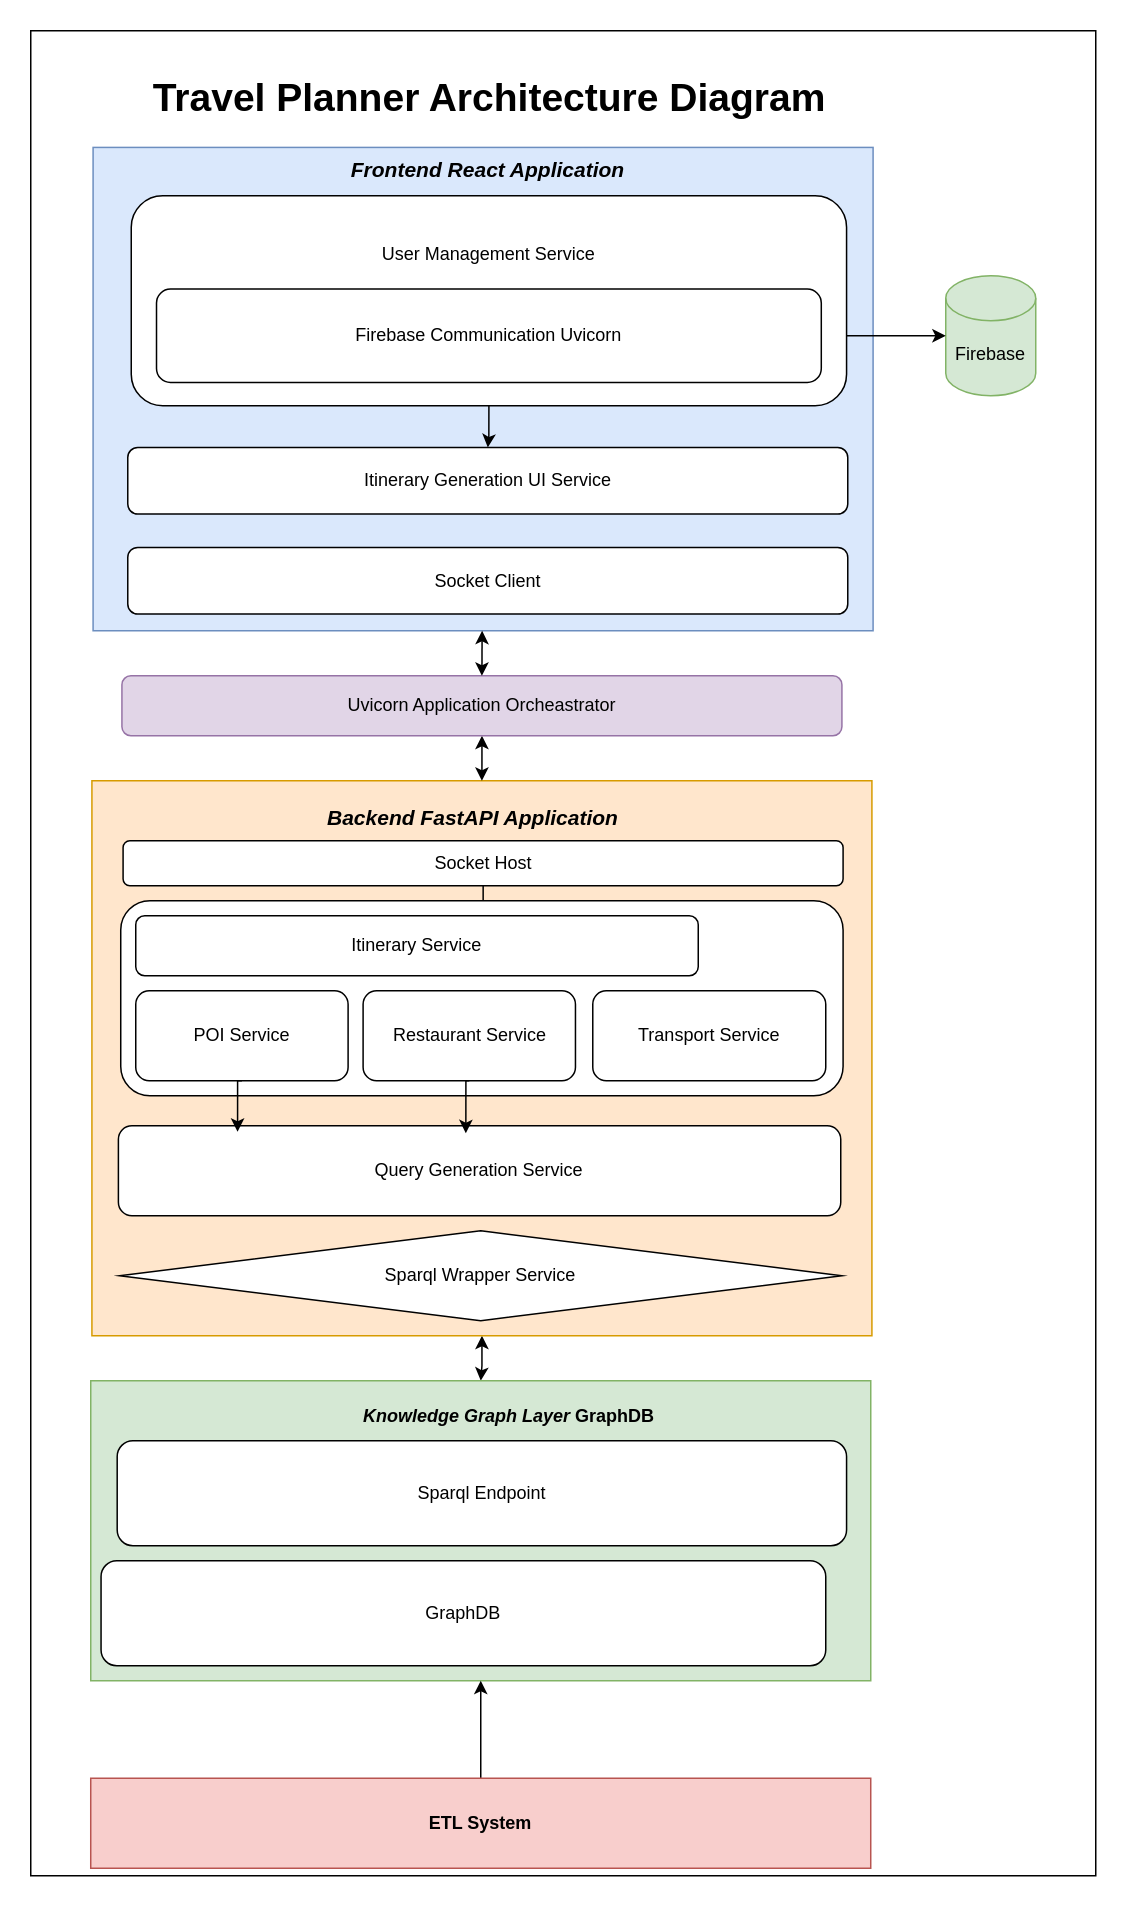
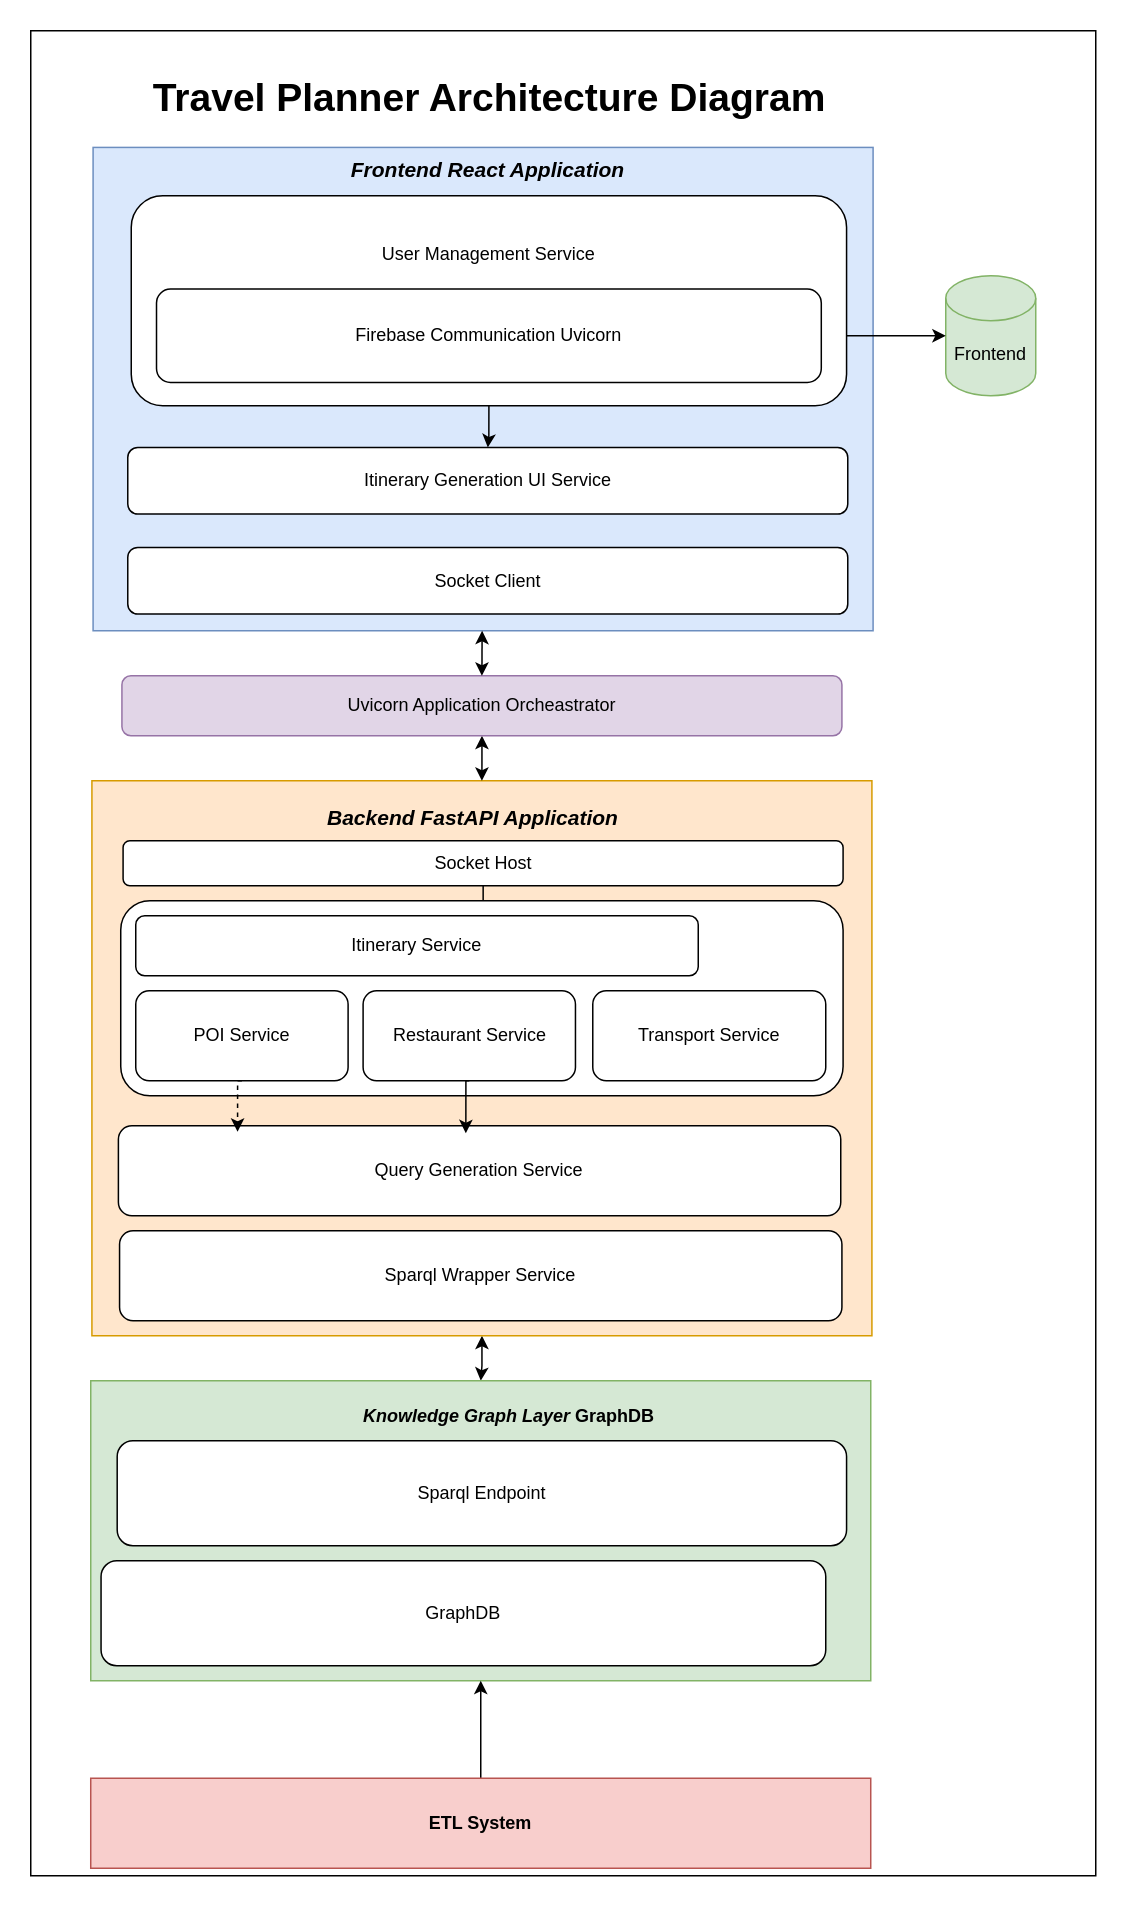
  <mxCell id="0" />
  <mxCell id="1" parent="0" />
  <mxCell id="2" value="" style="rounded=0;whiteSpace=wrap;html=1;" vertex="1" parent="1"><mxGeometry x="20" y="20" width="710" height="1230" as="geometry" /></mxCell>
  <mxCell id="3" style="edgeStyle=orthogonalEdgeStyle;rounded=0;orthogonalLoop=1;jettySize=auto;html=1;startArrow=classic;startFill=1;" edge="1" parent="1" source="4" target="5"><mxGeometry relative="1" as="geometry" /></mxCell>
  <mxCell id="4" value="&lt;b&gt;&lt;i&gt;&lt;font style=&quot;font-size: 14px;&quot;&gt;Frontend React Application&lt;/font&gt;&lt;/i&gt;&lt;/b&gt;" style="rounded=0;whiteSpace=wrap;html=1;fillColor=#ffe6cc;strokeColor=#d79b00;" vertex="1" parent="1"><mxGeometry x="60.78" y="520" width="520" height="370" as="geometry" /></mxCell>
  <mxCell id="5" value="" style="rounded=0;whiteSpace=wrap;html=1;fillColor=#d5e8d4;strokeColor=#82b366;" vertex="1" parent="1"><mxGeometry x="60" y="920" width="520" height="200" as="geometry" /></mxCell>
  <mxCell id="6" value="Sparql Endpoint" style="rounded=1;whiteSpace=wrap;html=1;" vertex="1" parent="1"><mxGeometry x="77.63" y="960" width="486.25" height="70" as="geometry" /></mxCell>
  <mxCell id="7" value="GraphDB" style="rounded=1;whiteSpace=wrap;html=1;" vertex="1" parent="1"><mxGeometry x="66.87" y="1040" width="483.13" height="70" as="geometry" /></mxCell>
  <mxCell id="8" style="edgeStyle=orthogonalEdgeStyle;rounded=0;orthogonalLoop=1;jettySize=auto;html=1;exitX=0.5;exitY=1;exitDx=0;exitDy=0;" edge="1" parent="1" source="2" target="2"><mxGeometry relative="1" as="geometry" /></mxCell>
  <mxCell id="9" style="edgeStyle=orthogonalEdgeStyle;rounded=0;orthogonalLoop=1;jettySize=auto;html=1;entryX=0.5;entryY=1;entryDx=0;entryDy=0;" edge="1" parent="1" source="10" target="5"><mxGeometry relative="1" as="geometry" /></mxCell>
  <mxCell id="10" value="&lt;b&gt;ETL System&lt;/b&gt;" style="rounded=0;whiteSpace=wrap;html=1;fillColor=#f8cecc;strokeColor=#b85450;" vertex="1" parent="1"><mxGeometry x="59.99" y="1185" width="520" height="60" as="geometry" /></mxCell>
- <mxCell id="11" value="Sparql Wrapper Service" style="rhombus;whiteSpace=wrap;html=1;" vertex="1" parent="1"><mxGeometry x="79.21" y="820" width="481.57" height="60" as="geometry" /></mxCell>
+ <mxCell id="11" value="Sparql Wrapper Service" style="rounded=1;whiteSpace=wrap;html=1;" vertex="1" parent="1"><mxGeometry x="79.21" y="820" width="481.57" height="60" as="geometry" /></mxCell>
  <mxCell id="12" value="Query Generation Service" style="rounded=1;whiteSpace=wrap;html=1;" vertex="1" parent="1"><mxGeometry x="78.43" y="750" width="481.57" height="60" as="geometry" /></mxCell>
  <mxCell id="13" style="edgeStyle=orthogonalEdgeStyle;rounded=0;orthogonalLoop=1;jettySize=auto;html=1;entryX=0.5;entryY=0;entryDx=0;entryDy=0;" edge="1" parent="1" source="14" target="16"><mxGeometry relative="1" as="geometry" /></mxCell>
  <mxCell id="14" value="Socket Host" style="rounded=1;whiteSpace=wrap;html=1;" vertex="1" parent="1"><mxGeometry x="81.56" y="560" width="480" height="30" as="geometry" /></mxCell>
  <mxCell id="15" value="" style="group" vertex="1" connectable="0" parent="1"><mxGeometry x="79.99" y="600" width="481.57" height="130" as="geometry" /></mxCell>
  <mxCell id="16" value="" style="rounded=1;whiteSpace=wrap;html=1;" vertex="1" parent="15"><mxGeometry width="481.57" height="130" as="geometry" /></mxCell>
  <mxCell id="17" value="POI Service" style="rounded=1;whiteSpace=wrap;html=1;" vertex="1" parent="15"><mxGeometry x="10.01" y="60" width="141.57" height="60" as="geometry" /></mxCell>
  <mxCell id="18" value="Restaurant Service" style="rounded=1;whiteSpace=wrap;html=1;" vertex="1" parent="15"><mxGeometry x="161.58" y="60" width="141.57" height="60" as="geometry" /></mxCell>
  <mxCell id="19" value="Transport Service" style="rounded=1;whiteSpace=wrap;html=1;" vertex="1" parent="15"><mxGeometry x="314.69" y="60" width="155.32" height="60" as="geometry" /></mxCell>
  <mxCell id="20" value="Itinerary Service" style="rounded=1;whiteSpace=wrap;html=1;" vertex="1" parent="15"><mxGeometry x="10.01" y="10" width="375" height="40" as="geometry" /></mxCell>
  <mxCell id="21" value="" style="group" vertex="1" connectable="0" parent="1"><mxGeometry x="61.56" y="220" width="520" height="200.0" as="geometry" /></mxCell>
  <mxCell id="22" value="" style="rounded=0;whiteSpace=wrap;html=1;fillColor=#dae8fc;strokeColor=#6c8ebf;" vertex="1" parent="21"><mxGeometry y="-122.22" width="520" height="322.22" as="geometry" /></mxCell>
  <mxCell id="23" value="Itinerary Generation UI Service" style="rounded=1;whiteSpace=wrap;html=1;" vertex="1" parent="21"><mxGeometry x="23.12" y="77.778" width="480" height="44.444" as="geometry" /></mxCell>
  <mxCell id="24" value="Socket Client" style="rounded=1;whiteSpace=wrap;html=1;" vertex="1" parent="21"><mxGeometry x="23.12" y="144.444" width="480" height="44.444" as="geometry" /></mxCell>
  <mxCell id="25" style="edgeStyle=orthogonalEdgeStyle;rounded=0;orthogonalLoop=1;jettySize=auto;html=1;entryX=0.5;entryY=0;entryDx=0;entryDy=0;startArrow=classic;startFill=1;" edge="1" parent="1" source="26" target="4"><mxGeometry relative="1" as="geometry" /></mxCell>
  <mxCell id="26" value="Uvicorn Application Orcheastrator" style="rounded=1;whiteSpace=wrap;html=1;fillColor=#e1d5e7;strokeColor=#9673a6;" vertex="1" parent="1"><mxGeometry x="80.78" y="450" width="480" height="40" as="geometry" /></mxCell>
- <mxCell id="27" value="Firebase" style="shape=cylinder3;whiteSpace=wrap;html=1;boundedLbl=1;backgroundOutline=1;size=15;fillColor=#d5e8d4;strokeColor=#82b366;" vertex="1" parent="1"><mxGeometry x="630" y="183.33" width="60" height="80" as="geometry" /></mxCell>
+ <mxCell id="27" value="Frontend" style="shape=cylinder3;whiteSpace=wrap;html=1;boundedLbl=1;backgroundOutline=1;size=15;fillColor=#d5e8d4;strokeColor=#82b366;" vertex="1" parent="1"><mxGeometry x="630" y="183.33" width="60" height="80" as="geometry" /></mxCell>
  <mxCell id="28" style="edgeStyle=orthogonalEdgeStyle;rounded=0;orthogonalLoop=1;jettySize=auto;html=1;exitX=1;exitY=0.5;exitDx=0;exitDy=0;strokeColor=default;startArrow=classicThin;startFill=1;" edge="1" parent="1" source="32" target="27"><mxGeometry relative="1" as="geometry" /></mxCell>
  <mxCell id="29" value="" style="group" vertex="1" connectable="0" parent="1"><mxGeometry x="87" y="130" width="476.88" height="140" as="geometry" /></mxCell>
  <mxCell id="30" value="" style="rounded=1;whiteSpace=wrap;html=1;" vertex="1" parent="29"><mxGeometry width="476.88" height="140" as="geometry" /></mxCell>
  <mxCell id="31" value="" style="group" vertex="1" connectable="0" parent="29"><mxGeometry x="16.843" y="15.556" width="443.194" height="108.889" as="geometry" /></mxCell>
  <mxCell id="32" value="Firebase Communication Uvicorn" style="rounded=1;whiteSpace=wrap;html=1;" vertex="1" parent="31"><mxGeometry y="46.667" width="443.194" height="62.222" as="geometry" /></mxCell>
  <mxCell id="33" value="User Management Service" style="text;html=1;align=center;verticalAlign=middle;whiteSpace=wrap;rounded=0;" vertex="1" parent="31"><mxGeometry x="32.982" width="377.229" height="46.667" as="geometry" /></mxCell>
  <mxCell id="34" style="edgeStyle=orthogonalEdgeStyle;rounded=0;orthogonalLoop=1;jettySize=auto;html=1;exitX=0.5;exitY=1;exitDx=0;exitDy=0;" edge="1" parent="1" source="30" target="23"><mxGeometry relative="1" as="geometry" /></mxCell>
  <mxCell id="35" value="&lt;font style=&quot;font-size: 26px;&quot;&gt;&lt;b&gt;Travel Planner Architecture Diagram&lt;/b&gt;&lt;/font&gt;" style="text;html=1;align=center;verticalAlign=middle;whiteSpace=wrap;rounded=0;" vertex="1" parent="1"><mxGeometry x="61.56" y="40" width="528.44" height="50" as="geometry" /></mxCell>
  <mxCell id="36" value="&lt;b&gt;&lt;i&gt;&lt;font style=&quot;font-size: 14px;&quot;&gt;Frontend React Application&lt;/font&gt;&lt;/i&gt;&lt;/b&gt;" style="text;html=1;align=center;verticalAlign=middle;whiteSpace=wrap;rounded=0;" vertex="1" parent="1"><mxGeometry x="215" y="97.78" width="220" height="30" as="geometry" /></mxCell>
  <mxCell id="37" value="" style="endArrow=classic;html=1;rounded=0;entryX=0.5;entryY=0;entryDx=0;entryDy=0;startArrow=classic;startFill=1;" edge="1" parent="1" source="22" target="26"><mxGeometry width="50" height="50" relative="1" as="geometry"><mxPoint x="210" y="400" as="sourcePoint" /><mxPoint x="260" y="350" as="targetPoint" /></mxGeometry></mxCell>
- <mxCell id="38" style="edgeStyle=orthogonalEdgeStyle;rounded=0;orthogonalLoop=1;jettySize=auto;html=1;exitX=0.5;exitY=1;exitDx=0;exitDy=0;entryX=0.165;entryY=0.067;entryDx=0;entryDy=0;entryPerimeter=0;" edge="1" parent="1" source="17" target="12"><mxGeometry relative="1" as="geometry" /></mxCell>
+ <mxCell id="38" style="edgeStyle=orthogonalEdgeStyle;rounded=0;orthogonalLoop=1;jettySize=auto;html=1;exitX=0.5;exitY=1;exitDx=0;exitDy=0;entryX=0.165;entryY=0.067;entryDx=0;entryDy=0;entryPerimeter=0;dashed=1;" edge="1" parent="1" source="17" target="12"><mxGeometry relative="1" as="geometry" /></mxCell>
  <mxCell id="39" style="edgeStyle=orthogonalEdgeStyle;rounded=0;orthogonalLoop=1;jettySize=auto;html=1;exitX=0.5;exitY=1;exitDx=0;exitDy=0;entryX=0.481;entryY=0.083;entryDx=0;entryDy=0;entryPerimeter=0;" edge="1" parent="1" source="18" target="12"><mxGeometry relative="1" as="geometry" /></mxCell>
  <mxCell id="40" value="&lt;b&gt;&lt;i&gt;&lt;font style=&quot;font-size: 14px;&quot;&gt;Backend FastAPI Application&lt;/font&gt;&lt;/i&gt;&lt;/b&gt;" style="text;whiteSpace=wrap;html=1;" vertex="1" parent="1"><mxGeometry x="215.78" y="530" width="220" height="40" as="geometry" /></mxCell>
  <mxCell id="41" value="&lt;b&gt;&lt;i&gt;Knowledge Graph Layer&lt;/i&gt;&lt;/b&gt; &lt;b&gt;GraphDB&lt;/b&gt;" style="text;whiteSpace=wrap;html=1;" vertex="1" parent="1"><mxGeometry x="240" y="930" width="220" height="40" as="geometry" /></mxCell>
